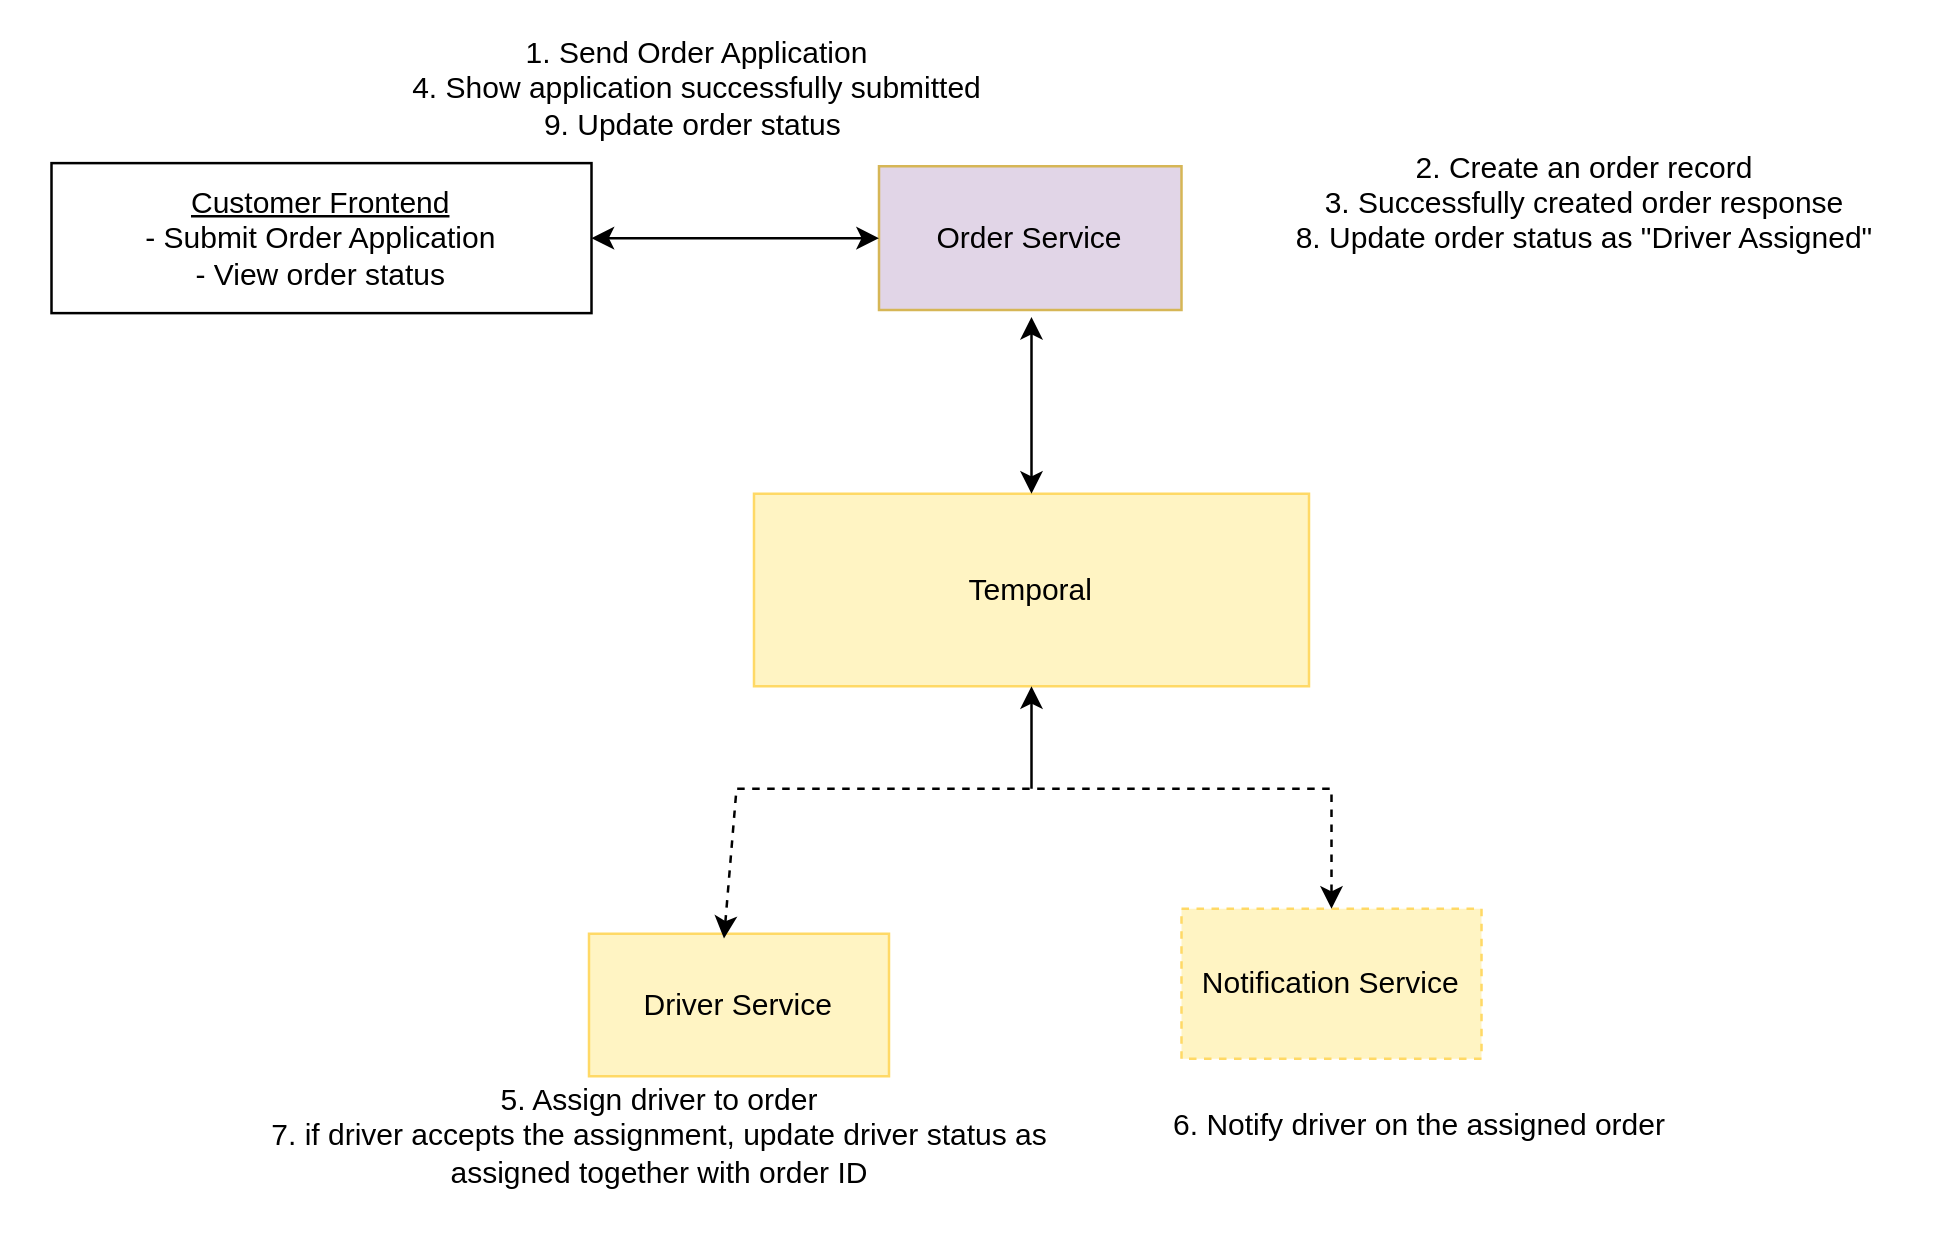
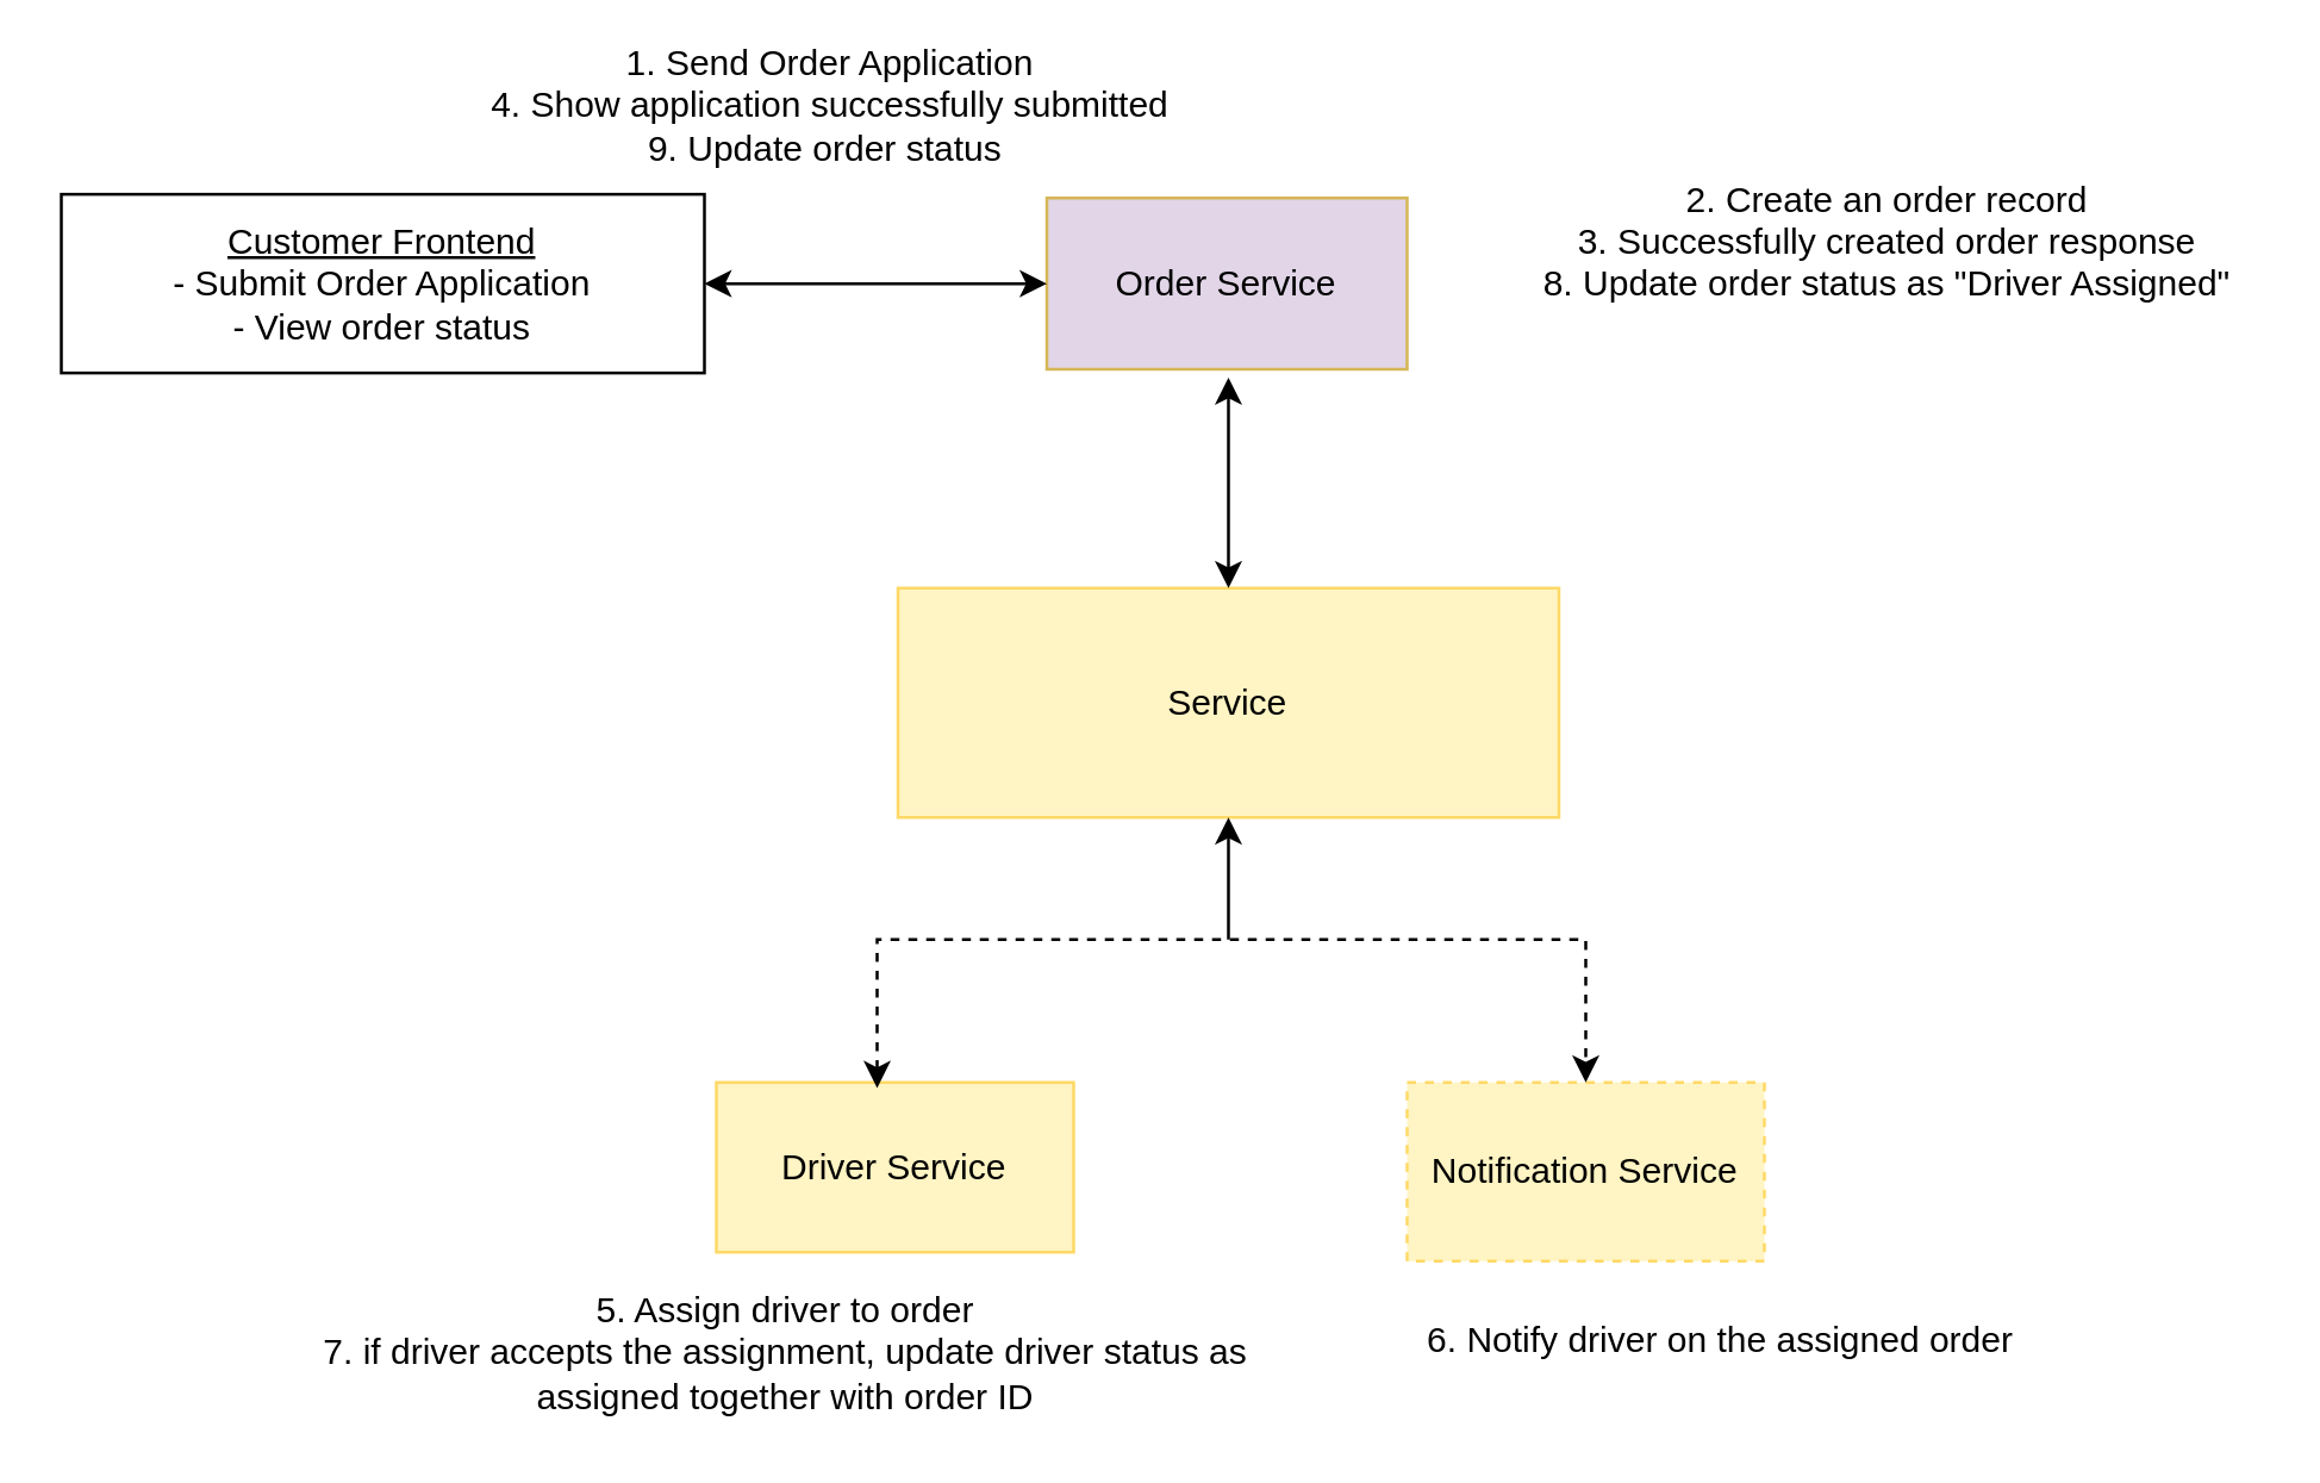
  <mxCell id="0" />
  <mxCell id="1" parent="0" />
  <mxCell id="2" value="&lt;u&gt;Customer Frontend&lt;/u&gt;&lt;div&gt;- Submit Order Application&lt;/div&gt;&lt;div&gt;- View order status&lt;/div&gt;" style="rounded=0;whiteSpace=wrap;html=1;" vertex="1" parent="1"><mxGeometry x="20" y="64.75" width="216" height="60" as="geometry" /></mxCell>
- <mxCell id="3" value="Temporal" style="rounded=0;whiteSpace=wrap;html=1;fillColor=light-dark(#FFF4C3,var(--ge-dark-color, #121212));strokeColor=light-dark(#FFD966,#FFFFFF);" vertex="1" parent="1"><mxGeometry x="301" y="197" width="222" height="77" as="geometry" /></mxCell>
+ <mxCell id="3" value="Service" style="rounded=0;whiteSpace=wrap;html=1;fillColor=light-dark(#FFF4C3,var(--ge-dark-color, #121212));strokeColor=light-dark(#FFD966,#FFFFFF);" vertex="1" parent="1"><mxGeometry x="301" y="197" width="222" height="77" as="geometry" /></mxCell>
  <mxCell id="4" value="Order Service" style="rounded=0;whiteSpace=wrap;html=1;fillColor=#e1d5e7;strokeColor=#d6b656;" vertex="1" parent="1"><mxGeometry x="351" y="66" width="121" height="57.5" as="geometry" /></mxCell>
- <mxCell id="5" value="Driver Service" style="rounded=0;whiteSpace=wrap;html=1;fillColor=light-dark(#FFF4C3,var(--ge-dark-color, #121212));strokeColor=light-dark(#FFD966,#FFFFFF);" vertex="1" parent="1"><mxGeometry x="235" y="373" width="120" height="57" as="geometry" /></mxCell>
+ <mxCell id="5" value="Driver Service" style="rounded=0;whiteSpace=wrap;html=1;fillColor=light-dark(#FFF4C3,var(--ge-dark-color, #121212));strokeColor=light-dark(#FFD966,#FFFFFF);" vertex="1" parent="1"><mxGeometry x="240" y="363" width="120" height="57" as="geometry" /></mxCell>
  <mxCell id="6" value="Notification Service" style="rounded=0;whiteSpace=wrap;html=1;strokeColor=light-dark(#FFD966,#FFFFFF);fillColor=light-dark(#FFF4C3,var(--ge-dark-color, #121212));dashed=1;" vertex="1" parent="1"><mxGeometry x="472" y="363" width="120" height="60" as="geometry" /></mxCell>
  <mxCell id="7" value="1. Send Order Application&lt;div&gt;4. Show application successfully submitted&lt;/div&gt;&lt;div&gt;9. Update order status&amp;nbsp;&lt;/div&gt;" style="text;html=1;align=center;verticalAlign=middle;whiteSpace=wrap;rounded=0;" vertex="1" parent="1"><mxGeometry x="159" y="20" width="239" height="30" as="geometry" /></mxCell>
  <mxCell id="8" value="2. Create an order record&lt;div&gt;3. Successfully created order response&lt;/div&gt;&lt;div&gt;8. Update order status as &quot;Driver Assigned&quot;&lt;/div&gt;&lt;div&gt;&amp;nbsp;&lt;/div&gt;&lt;div&gt;&lt;br&gt;&lt;/div&gt;" style="text;html=1;align=center;verticalAlign=middle;whiteSpace=wrap;rounded=0;" vertex="1" parent="1"><mxGeometry x="510" y="66" width="247" height="58" as="geometry" /></mxCell>
  <mxCell id="9" value="5. Assign driver to order&lt;div&gt;&lt;span style=&quot;background-color: transparent;&quot;&gt;7. if driver accepts the assignment, update driver status as assigned together with order ID&lt;/span&gt;&lt;br&gt;&lt;/div&gt;&lt;div&gt;&lt;div&gt;&lt;br&gt;&lt;/div&gt;&lt;/div&gt;" style="text;html=1;align=center;verticalAlign=middle;whiteSpace=wrap;rounded=0;" vertex="1" parent="1"><mxGeometry x="100" y="446" width="326.5" height="30" as="geometry" /></mxCell>
  <mxCell id="10" value="" style="endArrow=classic;html=1;rounded=0;entryX=0.5;entryY=1;entryDx=0;entryDy=0;" edge="1" parent="1" target="3"><mxGeometry width="50" height="50" relative="1" as="geometry"><mxPoint x="412" y="315" as="sourcePoint" /><mxPoint x="336" y="263" as="targetPoint" /></mxGeometry></mxCell>
- <mxCell id="11" value="&lt;div&gt;6. Notify driver on the assigned order&lt;/div&gt;" style="text;html=1;align=center;verticalAlign=middle;whiteSpace=wrap;rounded=0;" vertex="1" parent="1"><mxGeometry x="460" y="435" width="215" height="30" as="geometry" /></mxCell>
+ <mxCell id="11" value="&lt;div&gt;6. Notify driver on the assigned order&lt;/div&gt;" style="text;html=1;align=center;verticalAlign=middle;whiteSpace=wrap;rounded=0;" vertex="1" parent="1"><mxGeometry x="470" y="435" width="215" height="30" as="geometry" /></mxCell>
  <mxCell id="12" value="" style="endArrow=classic;startArrow=classic;html=1;rounded=0;" edge="1" parent="1" source="2" target="4"><mxGeometry width="50" height="50" relative="1" as="geometry"><mxPoint x="347" y="313" as="sourcePoint" /><mxPoint x="397" y="263" as="targetPoint" /></mxGeometry></mxCell>
  <mxCell id="13" value="" style="endArrow=classic;startArrow=classic;html=1;rounded=0;" edge="1" parent="1" source="3"><mxGeometry width="50" height="50" relative="1" as="geometry"><mxPoint x="412" y="176.289" as="sourcePoint" /><mxPoint x="412" y="126.289" as="targetPoint" /></mxGeometry></mxCell>
  <mxCell id="14" value="" style="endArrow=classic;startArrow=classic;html=1;rounded=0;exitX=0.45;exitY=0.033;exitDx=0;exitDy=0;exitPerimeter=0;entryX=0.5;entryY=0;entryDx=0;entryDy=0;dashed=1;" edge="1" parent="1" source="5" target="6"><mxGeometry width="50" height="50" relative="1" as="geometry"><mxPoint x="344" y="325" as="sourcePoint" /><mxPoint x="394" y="275" as="targetPoint" /><Array as="points"><mxPoint x="294" y="315" /><mxPoint x="532" y="315" /></Array></mxGeometry></mxCell>
